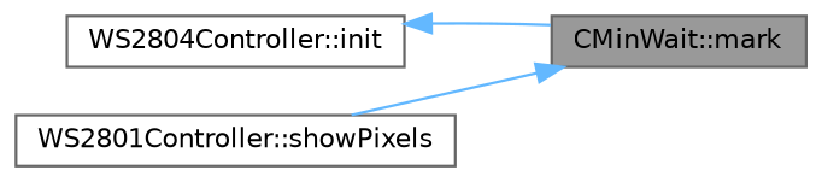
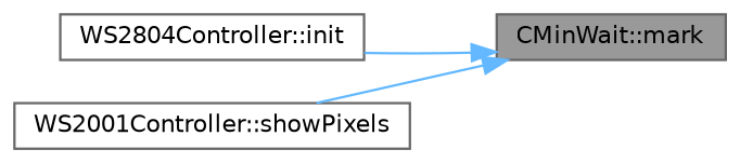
  digraph {
    rankdir=RL
    node [color=grey40 fillcolor=white fontname=Helvetica fontsize=10 shape=box style=filled]
    edge [color=steelblue1 dir=back fontname=Helvetica fontsize=10 labelfontname=Helvetica labelfontsize=10 style=solid]
    n1 [color=gray40 fillcolor=grey60 fontcolor=black height=0.2 label="CMinWait::mark" width=0.4]
    n2 [height=0.2 label="WS2804Controller::init" width=0.4]
-   n3 [height=0.2 label="WS2801Controller::showPixels" width=0.4]
-   n2 -> n1
+   n3 [height=0.2 label="WS2001Controller::showPixels" width=0.4]
+   n1 -> n2
    n1 -> n3
  }
